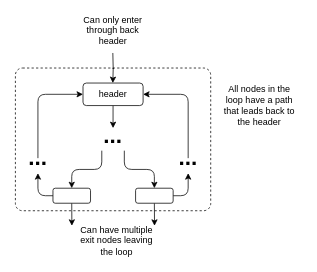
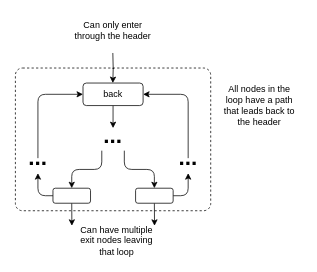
  <mxCell id="0" />
  <mxCell id="1" parent="0" />
  <mxCell id="2" value="" style="rounded=1;whiteSpace=wrap;html=1;arcSize=5;dashed=1;fillColor=none;" vertex="1" parent="1"><mxGeometry x="20" y="90" width="260" height="190" as="geometry" /></mxCell>
  <mxCell id="3" style="edgeStyle=orthogonalEdgeStyle;rounded=0;orthogonalLoop=1;jettySize=auto;html=1;exitX=0.5;exitY=1;exitDx=0;exitDy=0;entryX=0.5;entryY=0;entryDx=0;entryDy=0;" edge="1" parent="1" source="4" target="10"><mxGeometry relative="1" as="geometry" /></mxCell>
- <mxCell id="4" value="header" style="rounded=1;whiteSpace=wrap;html=1;" vertex="1" parent="1"><mxGeometry x="110" y="110" width="80" height="30" as="geometry" /></mxCell>
+ <mxCell id="4" value="back" style="rounded=1;whiteSpace=wrap;html=1;" vertex="1" parent="1"><mxGeometry x="110" y="110" width="80" height="30" as="geometry" /></mxCell>
  <mxCell id="5" style="edgeStyle=orthogonalEdgeStyle;rounded=1;orthogonalLoop=1;jettySize=auto;html=1;exitX=0.5;exitY=1;exitDx=0;exitDy=0;" edge="1" parent="1" source="7"><mxGeometry relative="1" as="geometry"><mxPoint x="95.2" y="300" as="targetPoint" /></mxGeometry></mxCell>
  <mxCell id="6" style="edgeStyle=orthogonalEdgeStyle;rounded=1;orthogonalLoop=1;jettySize=auto;html=1;exitX=0;exitY=0.5;exitDx=0;exitDy=0;entryX=0.5;entryY=1;entryDx=0;entryDy=0;" edge="1" parent="1" source="7" target="13"><mxGeometry relative="1" as="geometry" /></mxCell>
  <mxCell id="7" value="" style="rounded=1;whiteSpace=wrap;html=1;" vertex="1" parent="1"><mxGeometry x="70" y="250" width="50" height="20" as="geometry" /></mxCell>
  <mxCell id="8" style="edgeStyle=orthogonalEdgeStyle;rounded=1;orthogonalLoop=1;jettySize=auto;html=1;exitX=0.25;exitY=1;exitDx=0;exitDy=0;entryX=0.5;entryY=0;entryDx=0;entryDy=0;" edge="1" parent="1" source="10" target="7"><mxGeometry relative="1" as="geometry" /></mxCell>
  <mxCell id="9" style="edgeStyle=orthogonalEdgeStyle;rounded=1;orthogonalLoop=1;jettySize=auto;html=1;exitX=0.75;exitY=1;exitDx=0;exitDy=0;entryX=0.5;entryY=0;entryDx=0;entryDy=0;" edge="1" parent="1" source="10" target="16"><mxGeometry relative="1" as="geometry" /></mxCell>
  <mxCell id="10" value="..." style="text;html=1;strokeColor=none;fillColor=none;align=center;verticalAlign=bottom;whiteSpace=wrap;rounded=0;labelBackgroundColor=none;fontSize=30;fontColor=default;fontStyle=1" vertex="1" parent="1"><mxGeometry x="120" y="170" width="60" height="30" as="geometry" /></mxCell>
  <mxCell id="11" style="edgeStyle=orthogonalEdgeStyle;rounded=0;orthogonalLoop=1;jettySize=auto;html=1;exitX=0.5;exitY=1;exitDx=0;exitDy=0;" edge="1" parent="1"><mxGeometry relative="1" as="geometry"><mxPoint x="149.71" y="110" as="targetPoint" /><mxPoint x="149.71" y="70" as="sourcePoint" /></mxGeometry></mxCell>
  <mxCell id="12" style="edgeStyle=orthogonalEdgeStyle;rounded=1;orthogonalLoop=1;jettySize=auto;html=1;exitX=0.5;exitY=0;exitDx=0;exitDy=0;entryX=0;entryY=0.5;entryDx=0;entryDy=0;" edge="1" parent="1" source="13" target="4"><mxGeometry relative="1" as="geometry" /></mxCell>
  <mxCell id="13" value="..." style="text;html=1;strokeColor=none;fillColor=none;align=center;verticalAlign=bottom;whiteSpace=wrap;rounded=0;labelBackgroundColor=none;fontSize=30;fontColor=default;fontStyle=1" vertex="1" parent="1"><mxGeometry x="20" y="210" width="60" height="20" as="geometry" /></mxCell>
  <mxCell id="14" style="edgeStyle=orthogonalEdgeStyle;rounded=1;orthogonalLoop=1;jettySize=auto;html=1;exitX=0.5;exitY=1;exitDx=0;exitDy=0;" edge="1" parent="1" source="16"><mxGeometry relative="1" as="geometry"><mxPoint x="205.2" y="300" as="targetPoint" /></mxGeometry></mxCell>
  <mxCell id="15" style="edgeStyle=orthogonalEdgeStyle;rounded=1;orthogonalLoop=1;jettySize=auto;html=1;exitX=1;exitY=0.5;exitDx=0;exitDy=0;entryX=0.5;entryY=1;entryDx=0;entryDy=0;" edge="1" parent="1" source="16" target="18"><mxGeometry relative="1" as="geometry" /></mxCell>
  <mxCell id="16" value="" style="rounded=1;whiteSpace=wrap;html=1;" vertex="1" parent="1"><mxGeometry x="180" y="250" width="50" height="20" as="geometry" /></mxCell>
  <mxCell id="17" style="edgeStyle=orthogonalEdgeStyle;rounded=1;orthogonalLoop=1;jettySize=auto;html=1;exitX=0.5;exitY=0;exitDx=0;exitDy=0;entryX=1;entryY=0.5;entryDx=0;entryDy=0;" edge="1" parent="1" source="18" target="4"><mxGeometry relative="1" as="geometry" /></mxCell>
  <mxCell id="18" value="..." style="text;html=1;strokeColor=none;fillColor=none;align=center;verticalAlign=bottom;whiteSpace=wrap;rounded=0;labelBackgroundColor=none;fontSize=30;fontColor=default;fontStyle=1" vertex="1" parent="1"><mxGeometry x="220" y="210" width="60" height="20" as="geometry" /></mxCell>
- <mxCell id="19" value="Can have multiple exit nodes leaving the loop" style="text;html=1;strokeColor=none;fillColor=none;align=center;verticalAlign=middle;whiteSpace=wrap;rounded=0;dashed=1;" vertex="1" parent="1"><mxGeometry x="100" y="300" width="110" height="40" as="geometry" /></mxCell>
- <mxCell id="20" value="Can only enter through back header" style="text;html=1;strokeColor=none;fillColor=none;align=center;verticalAlign=middle;whiteSpace=wrap;rounded=0;dashed=1;" vertex="1" parent="1"><mxGeometry x="95" y="20" width="110" height="40" as="geometry" /></mxCell>
+ <mxCell id="19" value="Can have multiple exit nodes leaving that loop" style="text;html=1;strokeColor=none;fillColor=none;align=center;verticalAlign=middle;whiteSpace=wrap;rounded=0;dashed=1;" vertex="1" parent="1"><mxGeometry x="100" y="300" width="110" height="40" as="geometry" /></mxCell>
+ <mxCell id="20" value="Can only enter through the header" style="text;html=1;strokeColor=none;fillColor=none;align=center;verticalAlign=middle;whiteSpace=wrap;rounded=0;dashed=1;" vertex="1" parent="1"><mxGeometry x="95" y="20" width="110" height="40" as="geometry" /></mxCell>
  <mxCell id="21" value="All nodes in the loop have a path that leads back to the header" style="text;html=1;strokeColor=none;fillColor=none;align=center;verticalAlign=middle;whiteSpace=wrap;rounded=0;dashed=1;" vertex="1" parent="1"><mxGeometry x="290" y="120" width="110" height="40" as="geometry" /></mxCell>
